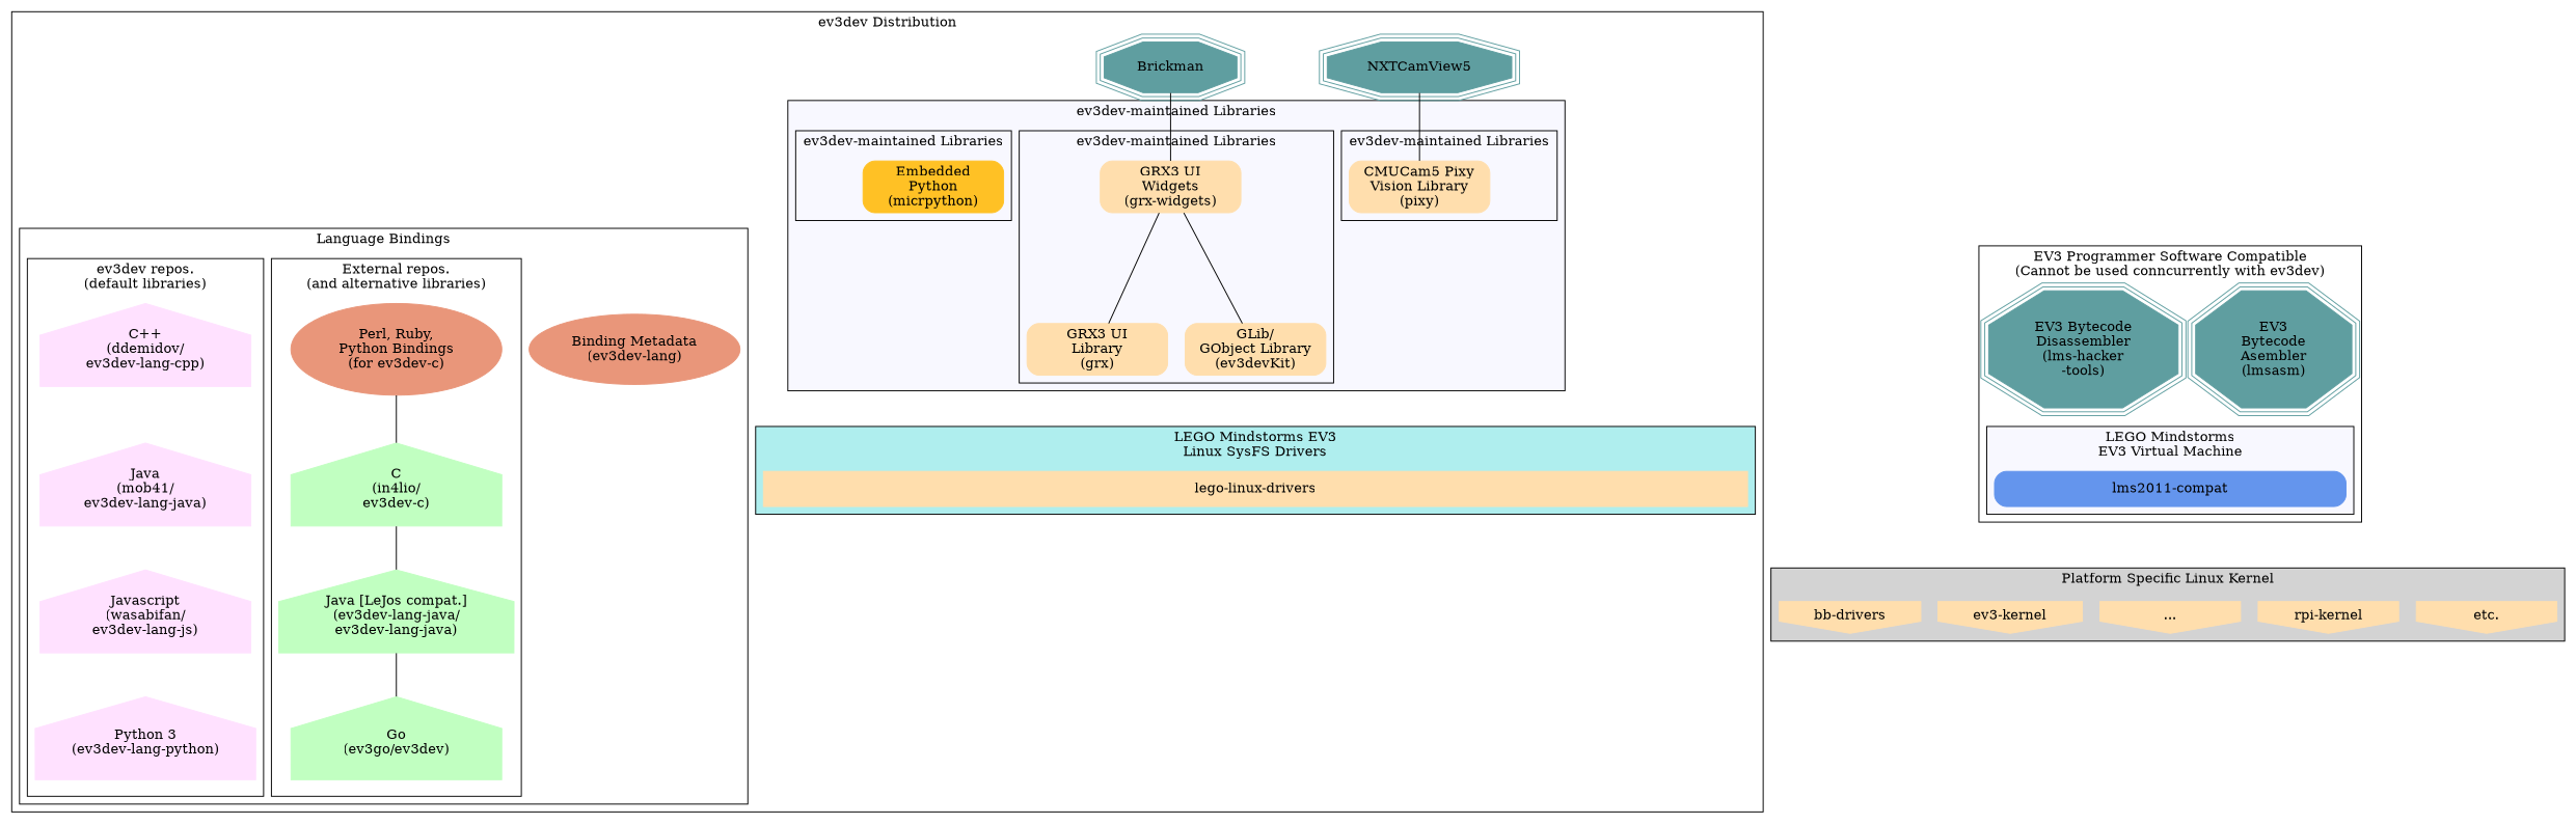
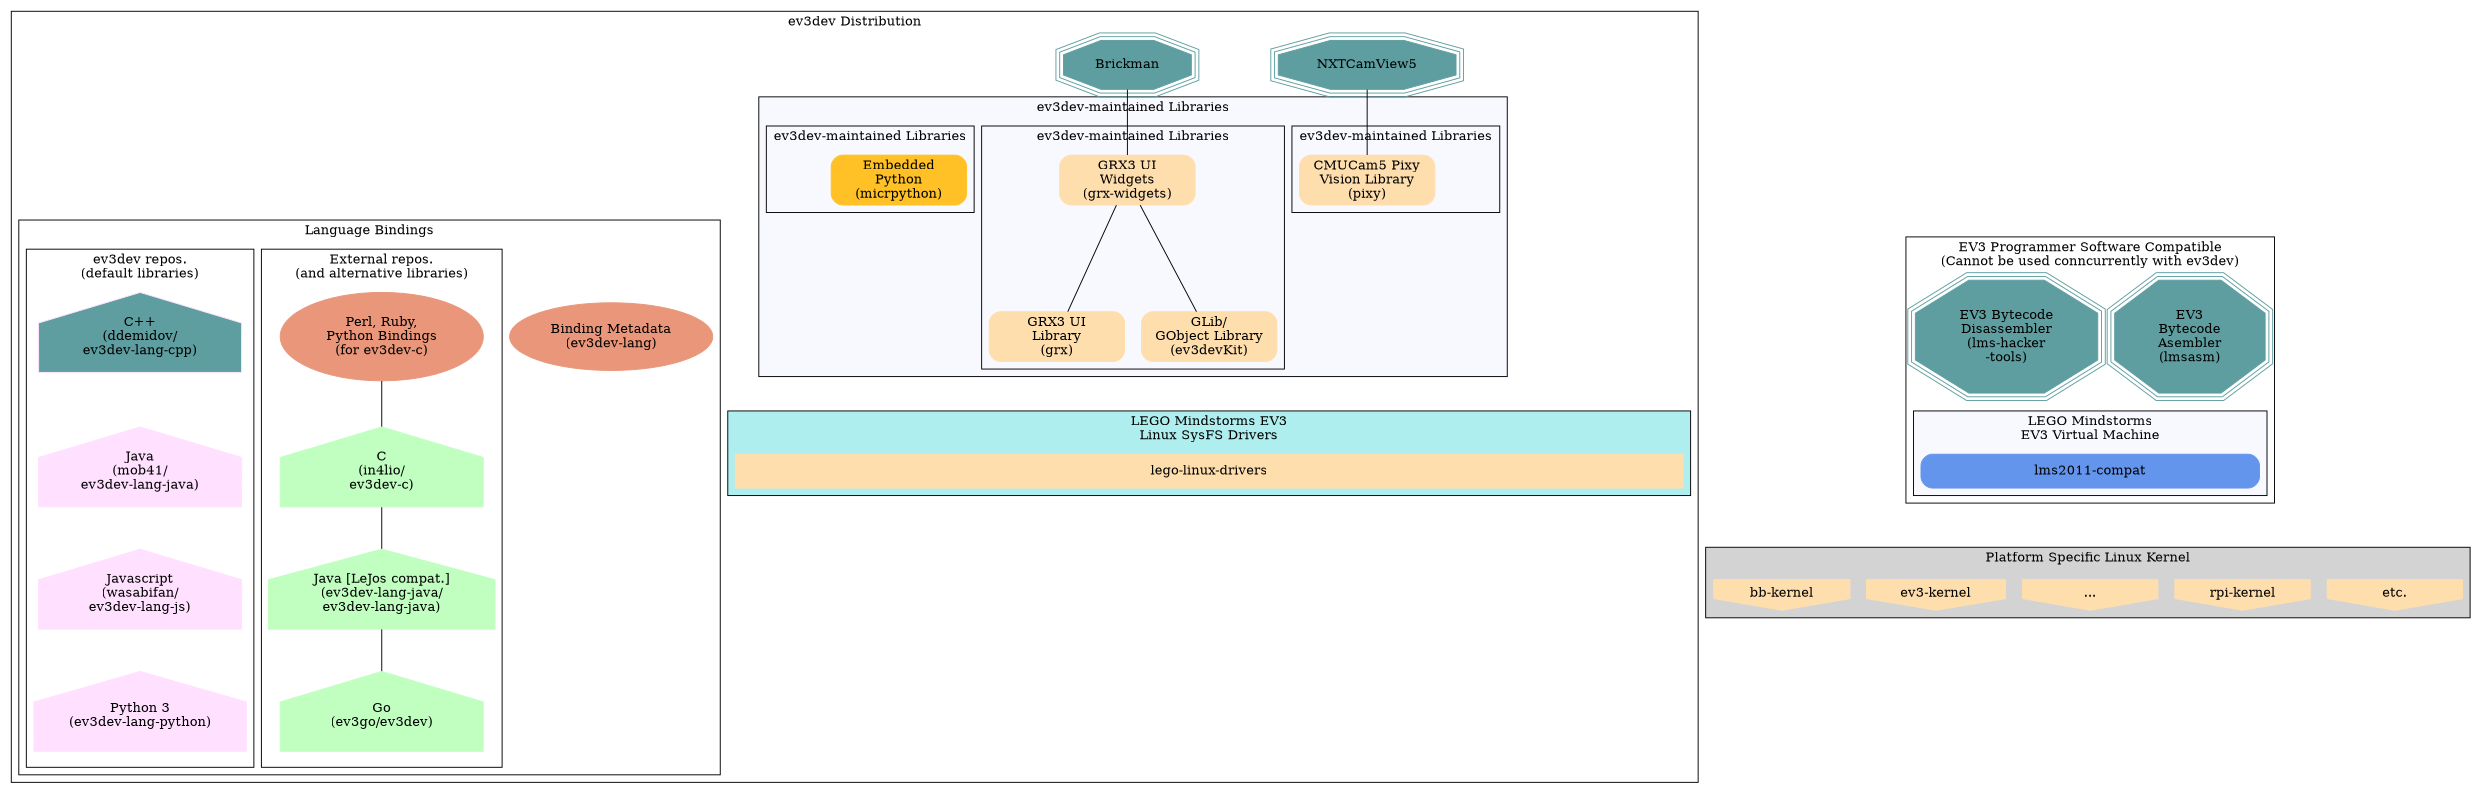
  graph {
    arrowType=none
    compound=true
    node [color=navajowhite shape=rect style=filled]
    edge [minlen=1 penwidth=0]
    n1 [color=cornflowerblue label="lms2011-compat" style="filled,rounded" width=5]
    "EV3\nBytecode\nAsembler\n(lmsasm)" [color=cadetblue shape=tripleoctagon width=2]
    "EV3 Bytecode\nDisassembler\n(lms-hacker\n-tools)" [color=cadetblue shape=tripleoctagon width=2]
    "GRX3 UI\nWidgets\n(grx-widgets)" [style="filled,rounded" width=2]
    "GRX3 UI\nLibrary\n(grx)" [style="filled,rounded" width=2]
    "GLib/\nGObject Library\n(ev3devKit)" [style="filled,rounded" width=2]
    "CMUCam5 Pixy\nVision Library\n(pixy)" [style="filled,rounded" width=2]
    "Embedded\nPython\n(micrpython)" [color=goldenrod1 style="filled,rounded" width=2]
    "C\n(in4lio/\nev3dev-c)" [color=darkseagreen1 height=1.3 shape=house width=3]
    "Java [LeJos compat.]\n(ev3dev-lang-java/\nev3dev-lang-java)" [color=darkseagreen1 height=1.3 shape=house width=3]
    "Go\n(ev3go/ev3dev)" [color=darkseagreen1 height=1.3 shape=house width=3]
    "Perl, Ruby,\nPython Bindings\n(for ev3dev-c)" [color=darksalmon height=1.3 shape=oval width=3]
-   "C++\n(ddemidov/\nev3dev-lang-cpp)" [color=thistle1 height=1.3 shape=house width=3]
+   "C++\n(ddemidov/\nev3dev-lang-cpp)" [color=thistle1 height=1.3 shape=house width=3 fillcolor=cadetblue]
    "Java\n(mob41/\nev3dev-lang-java)" [color=thistle1 height=1.3 shape=house width=3]
    "Javascript\n(wasabifan/\nev3dev-lang-js)" [color=thistle1 height=1.3 shape=house width=3]
    "Python 3\n(ev3dev-lang-python)" [color=thistle1 height=1.3 shape=house width=3]
    "Binding Metadata\n(ev3dev-lang)" [color=darksalmon height=1 shape=oval width=3]
    "lego-linux-drivers" [width=14]
    NXTCamView5 [color=cadetblue shape=tripleoctagon width=1]
    Brickman [color=cadetblue shape=tripleoctagon width=1]
    "etc." [shape=invhouse width=2]
    "rpi-kernel" [shape=invhouse width=2]
    "..." [shape=invhouse width=2]
    "ev3-kernel" [shape=invhouse width=2]
-   "bb-kernel" [shape=invhouse width=2 label="bb-drivers"]
+   "bb-kernel" [shape=invhouse width=2]
    subgraph cluster_1 {
      label="EV3 Programmer Software Compatible\n(Cannot be used conncurrently with ev3dev)"
      "EV3\nBytecode\nAsembler\n(lmsasm)"
      "EV3 Bytecode\nDisassembler\n(lms-hacker\n-tools)"
      subgraph cluster_2 {
        fillcolor=ghostwhite
        label="LEGO Mindstorms\nEV3 Virtual Machine"
        style=filled
        n1
      }
    }
    subgraph cluster_3 {
      label="ev3dev Distribution"
      rank=same
      NXTCamView5
      Brickman
      subgraph cluster_4 {
        fillcolor=ghostwhite
        label="ev3dev-maintained Libraries"
        rank=same
        style=filled
        subgraph cluster_5 {
          fillcolor=ghostwhite
          label="ev3dev-maintained Libraries"
          rank=same
          style=filled
          "GRX3 UI\nWidgets\n(grx-widgets)"
          "GRX3 UI\nLibrary\n(grx)"
          "GLib/\nGObject Library\n(ev3devKit)"
        }
        subgraph cluster_6 {
          fillcolor=ghostwhite
          label="ev3dev-maintained Libraries"
          rank=same
          style=filled
          "CMUCam5 Pixy\nVision Library\n(pixy)"
        }
        subgraph cluster_7 {
          fillcolor=ghostwhite
          label="ev3dev-maintained Libraries"
          rank=same
          style=filled
          "Embedded\nPython\n(micrpython)"
        }
      }
      subgraph cluster_8 {
        label="Language Bindings"
        rank=same
        "Binding Metadata\n(ev3dev-lang)"
        subgraph cluster_9 {
          label="External repos.\n(and alternative libraries)"
          rank=same
          "C\n(in4lio/\nev3dev-c)"
          "Java [LeJos compat.]\n(ev3dev-lang-java/\nev3dev-lang-java)"
          "Go\n(ev3go/ev3dev)"
          "Perl, Ruby,\nPython Bindings\n(for ev3dev-c)"
        }
        subgraph cluster_10 {
          label="ev3dev repos.\n(default libraries)"
          rank=same
          "C++\n(ddemidov/\nev3dev-lang-cpp)"
          "Java\n(mob41/\nev3dev-lang-java)"
          "Javascript\n(wasabifan/\nev3dev-lang-js)"
          "Python 3\n(ev3dev-lang-python)"
        }
      }
      subgraph cluster_11 {
        fillcolor=paleturquoise
        label="LEGO Mindstorms EV3\nLinux SysFS Drivers"
        rank=same
        style=filled
        "lego-linux-drivers"
      }
    }
    subgraph cluster_12 {
      fillcolor=lightgrey
      label="Platform Specific Linux Kernel"
      rank=same
      style=filled
      "etc."
      "rpi-kernel"
      "..."
      "ev3-kernel"
      "bb-kernel"
    }
    n1 -- "..."
    "EV3\nBytecode\nAsembler\n(lmsasm)" -- n1
    "EV3 Bytecode\nDisassembler\n(lms-hacker\n-tools)" -- n1
    "GRX3 UI\nWidgets\n(grx-widgets)" -- "GRX3 UI\nLibrary\n(grx)" [penwidth=1]
    "GRX3 UI\nWidgets\n(grx-widgets)" -- "GLib/\nGObject Library\n(ev3devKit)" [penwidth=1]
    "GLib/\nGObject Library\n(ev3devKit)" -- "lego-linux-drivers"
    "GLib/\nGObject Library\n(ev3devKit)" -- "lego-linux-drivers"
    "CMUCam5 Pixy\nVision Library\n(pixy)" -- "lego-linux-drivers"
    "Embedded\nPython\n(micrpython)" -- "lego-linux-drivers"
    "C\n(in4lio/\nev3dev-c)" -- "Java [LeJos compat.]\n(ev3dev-lang-java/\nev3dev-lang-java)" [penwidth=1]
    "Java [LeJos compat.]\n(ev3dev-lang-java/\nev3dev-lang-java)" -- "Go\n(ev3go/ev3dev)" [penwidth=1]
    "Perl, Ruby,\nPython Bindings\n(for ev3dev-c)" -- "C\n(in4lio/\nev3dev-c)" [penwidth=1]
    "C++\n(ddemidov/\nev3dev-lang-cpp)" -- "Java\n(mob41/\nev3dev-lang-java)"
    "Java\n(mob41/\nev3dev-lang-java)" -- "Javascript\n(wasabifan/\nev3dev-lang-js)"
    "Javascript\n(wasabifan/\nev3dev-lang-js)" -- "Python 3\n(ev3dev-lang-python)"
    "Binding Metadata\n(ev3dev-lang)" -- "lego-linux-drivers"
    "lego-linux-drivers" -- "..."
    NXTCamView5 -- "CMUCam5 Pixy\nVision Library\n(pixy)" [penwidth=1]
    Brickman -- "GRX3 UI\nWidgets\n(grx-widgets)" [penwidth=1]
  }
